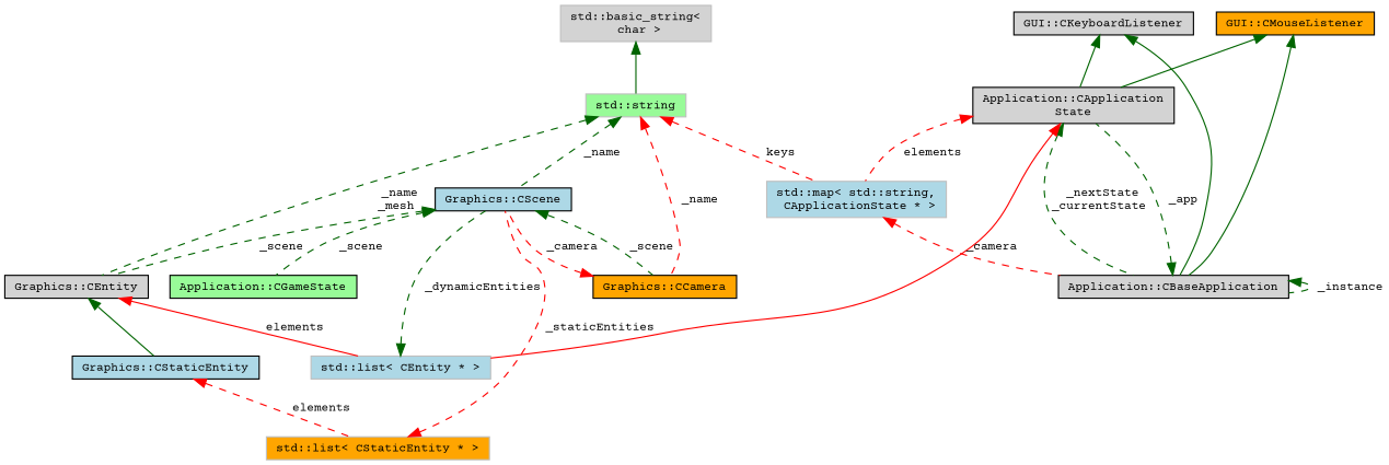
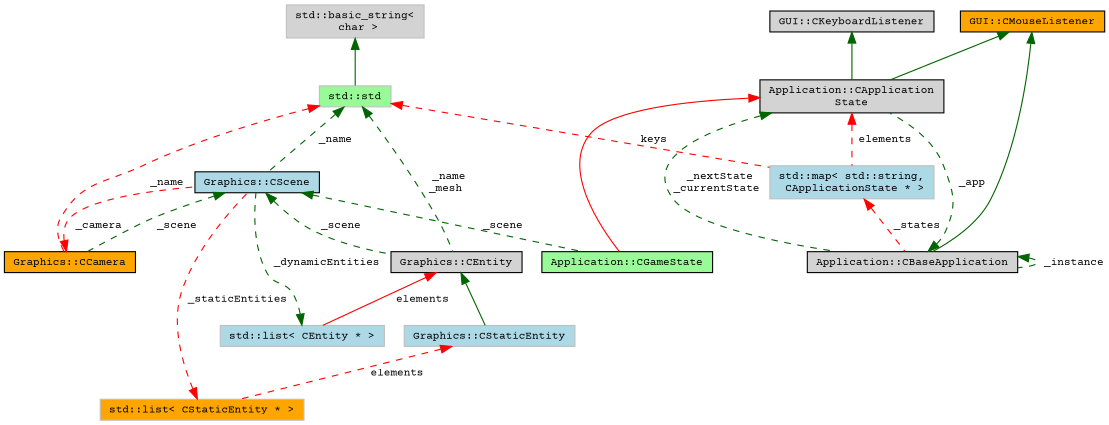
  digraph {
    fontname="Courier Prime"
    rankdir=TB
    node [color=black fillcolor=lightgrey fontname="Courier Prime" fontsize=10 shape=record style=filled]
    edge [color=darkgreen dir=back fontname="Courier Prime" fontsize=10 labelfontname=FreeSans labelfontsize=10 style=dashed]
    n1 [fillcolor=palegreen fontcolor=black height=0.2 label="Application::CGameState" width=0.4]
    n2 [height=0.2 label="Application::CApplication\lState" width=0.4]
    n3 [height=0.2 label="Application::CBaseApplication" width=0.4]
    n4 [color=grey75 fillcolor=lightblue height=0.2 label="std::map\< std::string,\l CApplicationState * \>" width=0.4]
    n5 [height=0.2 label="GUI::CKeyboardListener" width=0.4]
    n6 [fillcolor=orange height=0.2 label="GUI::CMouseListener" width=0.4]
-   n7 [color=grey75 fillcolor=palegreen height=0.2 label="std::string" width=0.4]
+   n7 [color=grey75 fillcolor=palegreen height=0.2 label="std::std" width=0.4]
    n8 [fillcolor=lightblue height=0.2 label="Graphics::CScene" width=0.4]
    n9 [height=0.2 label="Graphics::CEntity" width=0.4]
    n10 [fillcolor=orange height=0.2 label="Graphics::CCamera" width=0.4]
-   n11 [fillcolor=lightblue height=0.2 label="Graphics::CStaticEntity" width=0.4]
+   n11 [color=grey75 fillcolor=lightblue height=0.2 label="Graphics::CStaticEntity" width=0.4]
    n12 [color=grey75 fillcolor=lightblue height=0.2 label="std::list\< CEntity * \>" width=0.4]
    n13 [color=grey75 height=0.2 label="std::basic_string\<\l char \>" width=0.4]
    n14 [color=grey75 fillcolor=orange height=0.2 label="std::list\< CStaticEntity * \>" width=0.4]
-   n2 -> n12 [color=red style=solid]
+   n2 -> n1 [color=red style=solid]
    n2 -> n3 [label=" _nextState\n_currentState"]
    n2 -> n4 [color=red label=" elements"]
    n3 -> n2 [label=" _app"]
    n3 -> n3 [label=" _instance"]
-   n4 -> n3 [color=red label=" _camera"]
+   n4 -> n3 [color=red label=" _states"]
    n5 -> n2 [style=solid]
-   n5 -> n3 [style=solid]
    n6 -> n2 [style=solid]
    n6 -> n3 [style=solid]
    n7 -> n4 [color=red label=" keys"]
    n7 -> n8 [label=" _name"]
    n7 -> n9 [label=" _name\n_mesh"]
    n7 -> n10 [color=red label=" _name"]
    n8 -> n1 [label=" _scene"]
    n8 -> n9 [label=" _scene"]
    n8 -> n10 [label=" _scene"]
    n9 -> n11 [style=solid]
    n9 -> n12 [color=red label=" elements" style=solid]
    n10 -> n8 [color=red label=" _camera"]
    n11 -> n14 [color=red label=" elements"]
    n12 -> n8 [label=" _dynamicEntities"]
    n13 -> n7 [style=solid]
    n14 -> n8 [color=red label=" _staticEntities"]
  }
